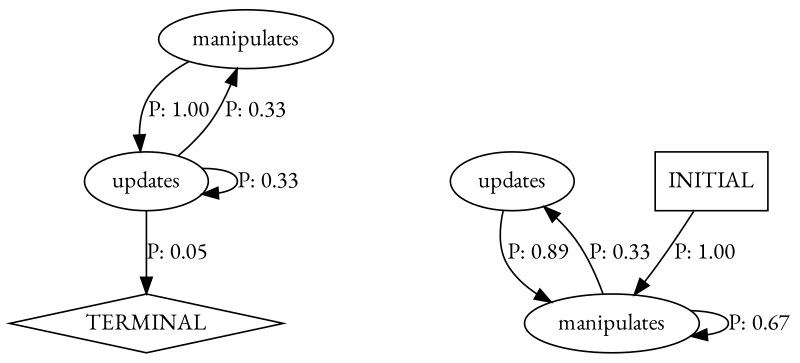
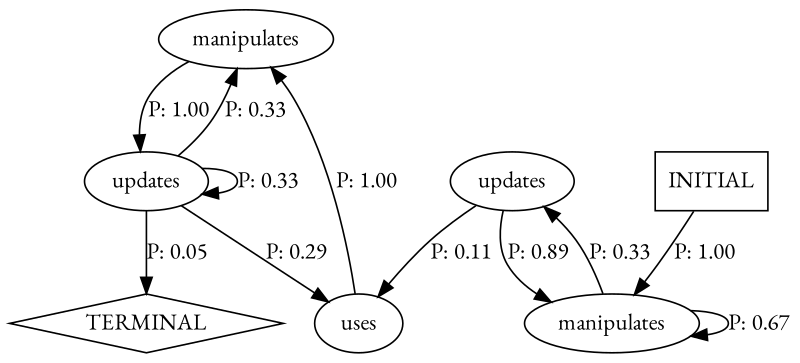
  digraph {
    fontname="EB Garamond"
    node [fontname="EB Garamond"]
    edge [fontname="EB Garamond"]
    n1 [label=manipulates]
    n2 [label=updates]
    n3 [label=manipulates]
    n4 [label=updates]
+   n5 [label=uses]
    n6 [label=TERMINAL shape=diamond]
    n7 [label=INITIAL shape=box]
    n1 -> n2 [label="P: 1.00"]
    n2 -> n1 [label="P: 0.33"]
    n2 -> n2 [label="P: 0.33"]
+   n2 -> n5 [label="P: 0.29"]
    n2 -> n6 [label="P: 0.05"]
    n3 -> n3 [label="P: 0.67"]
    n3 -> n4 [label="P: 0.33"]
    n4 -> n3 [label="P: 0.89"]
+   n4 -> n5 [label="P: 0.11"]
+   n5 -> n1 [label="P: 1.00"]
    n7 -> n3 [label="P: 1.00"]
  }
